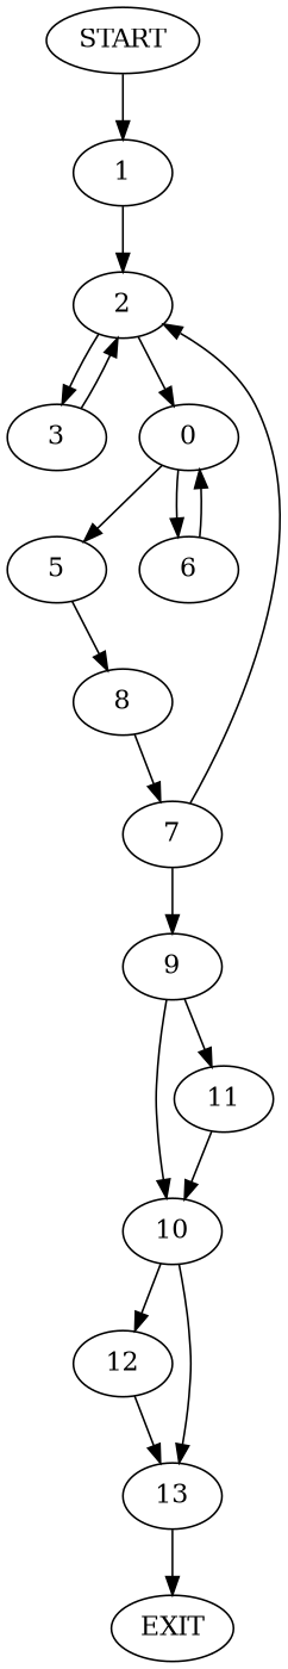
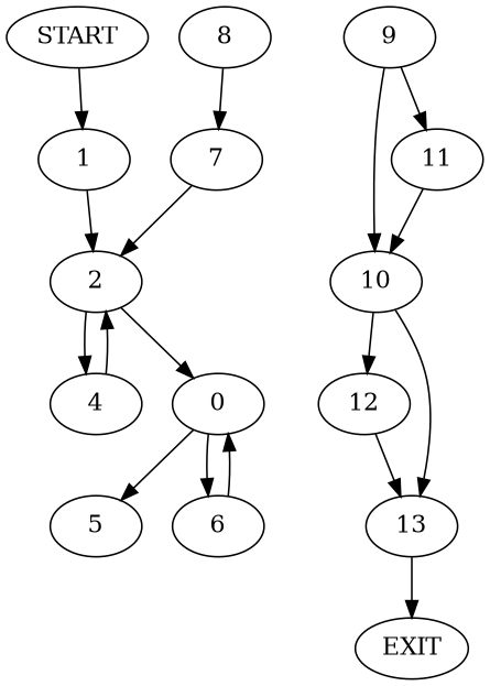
  digraph {
    n1 [label=START]
    1
    2
    n4 [label=EXIT]
-   3
+   3 [label=4]
    n6 [label=0]
    5
    6
    8
    7
    9
    10
    11
    12
    13
    n1 -> 1
    1 -> 2
    2 -> 3
    2 -> n6
    3 -> 2
    n6 -> 5
    n6 -> 6
-   5 -> 8
    6 -> n6
    8 -> 7
    7 -> 2
-   7 -> 9
    9 -> 10
    9 -> 11
    10 -> 12
    10 -> 13
    11 -> 10
    12 -> 13
    13 -> n4
  }
